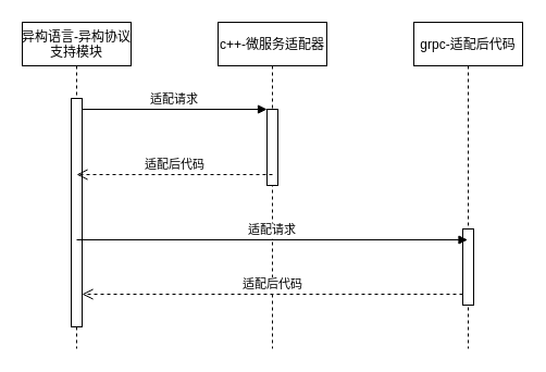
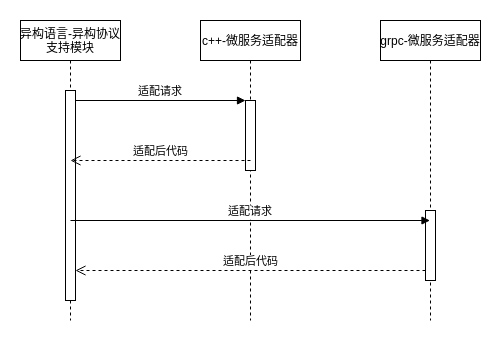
  <mxCell id="0" />
  <mxCell id="1" parent="0" />
  <mxCell id="2" value="异构语言-异构协议&#10;支持模块" style="shape=umlLifeline;perimeter=lifelinePerimeter;container=1;collapsible=0;recursiveResize=0;rounded=0;shadow=0;strokeWidth=1;" vertex="1" parent="1"><mxGeometry x="20" y="20" width="100" height="300" as="geometry" /></mxCell>
  <mxCell id="3" value="" style="points=[];perimeter=orthogonalPerimeter;rounded=0;shadow=0;strokeWidth=1;" vertex="1" parent="2"><mxGeometry x="45" y="70" width="10" height="210" as="geometry" /></mxCell>
  <mxCell id="4" value="c++-微服务适配器" style="shape=umlLifeline;perimeter=lifelinePerimeter;container=1;collapsible=0;recursiveResize=0;rounded=0;shadow=0;strokeWidth=1;" vertex="1" parent="1"><mxGeometry x="200" y="20" width="100" height="300" as="geometry" /></mxCell>
  <mxCell id="5" value="" style="points=[];perimeter=orthogonalPerimeter;rounded=0;shadow=0;strokeWidth=1;" vertex="1" parent="4"><mxGeometry x="45" y="80" width="10" height="70" as="geometry" /></mxCell>
  <mxCell id="6" value="适配请求" style="verticalAlign=bottom;endArrow=block;entryX=0;entryY=0;shadow=0;strokeWidth=1;" edge="1" parent="1" source="3" target="5"><mxGeometry relative="1" as="geometry"><mxPoint x="175" y="100" as="sourcePoint" /></mxGeometry></mxCell>
- <mxCell id="7" value="grpc-适配后代码" style="shape=umlLifeline;perimeter=lifelinePerimeter;container=1;collapsible=0;recursiveResize=0;rounded=0;shadow=0;strokeWidth=1;" vertex="1" parent="1"><mxGeometry x="380" y="20" width="100" height="300" as="geometry" /></mxCell>
+ <mxCell id="7" value="grpc-微服务适配器" style="shape=umlLifeline;perimeter=lifelinePerimeter;container=1;collapsible=0;recursiveResize=0;rounded=0;shadow=0;strokeWidth=1;" vertex="1" parent="1"><mxGeometry x="380" y="20" width="100" height="300" as="geometry" /></mxCell>
  <mxCell id="8" value="" style="points=[];perimeter=orthogonalPerimeter;rounded=0;shadow=0;strokeWidth=1;" vertex="1" parent="7"><mxGeometry x="45" y="190" width="10" height="70" as="geometry" /></mxCell>
  <mxCell id="9" value="适配后代码" style="html=1;verticalAlign=bottom;endArrow=open;dashed=1;endSize=8;rounded=0;" edge="1" parent="1"><mxGeometry relative="1" as="geometry"><mxPoint x="250" y="160" as="sourcePoint" /><mxPoint x="70" y="160" as="targetPoint" /><Array as="points"><mxPoint x="70" y="160" /></Array></mxGeometry></mxCell>
  <mxCell id="10" value="适配请求" style="verticalAlign=bottom;endArrow=block;shadow=0;strokeWidth=1;" edge="1" parent="1" target="7"><mxGeometry relative="1" as="geometry"><mxPoint x="70" y="220" as="sourcePoint" /><mxPoint x="230" y="220" as="targetPoint" /></mxGeometry></mxCell>
  <mxCell id="11" value="适配后代码" style="html=1;verticalAlign=bottom;endArrow=open;dashed=1;endSize=8;rounded=0;" edge="1" parent="1" source="8" target="3"><mxGeometry relative="1" as="geometry"><mxPoint x="290" y="270" as="sourcePoint" /><mxPoint x="114.8" y="277.28" as="targetPoint" /><Array as="points"><mxPoint x="110" y="270" /></Array></mxGeometry></mxCell>
